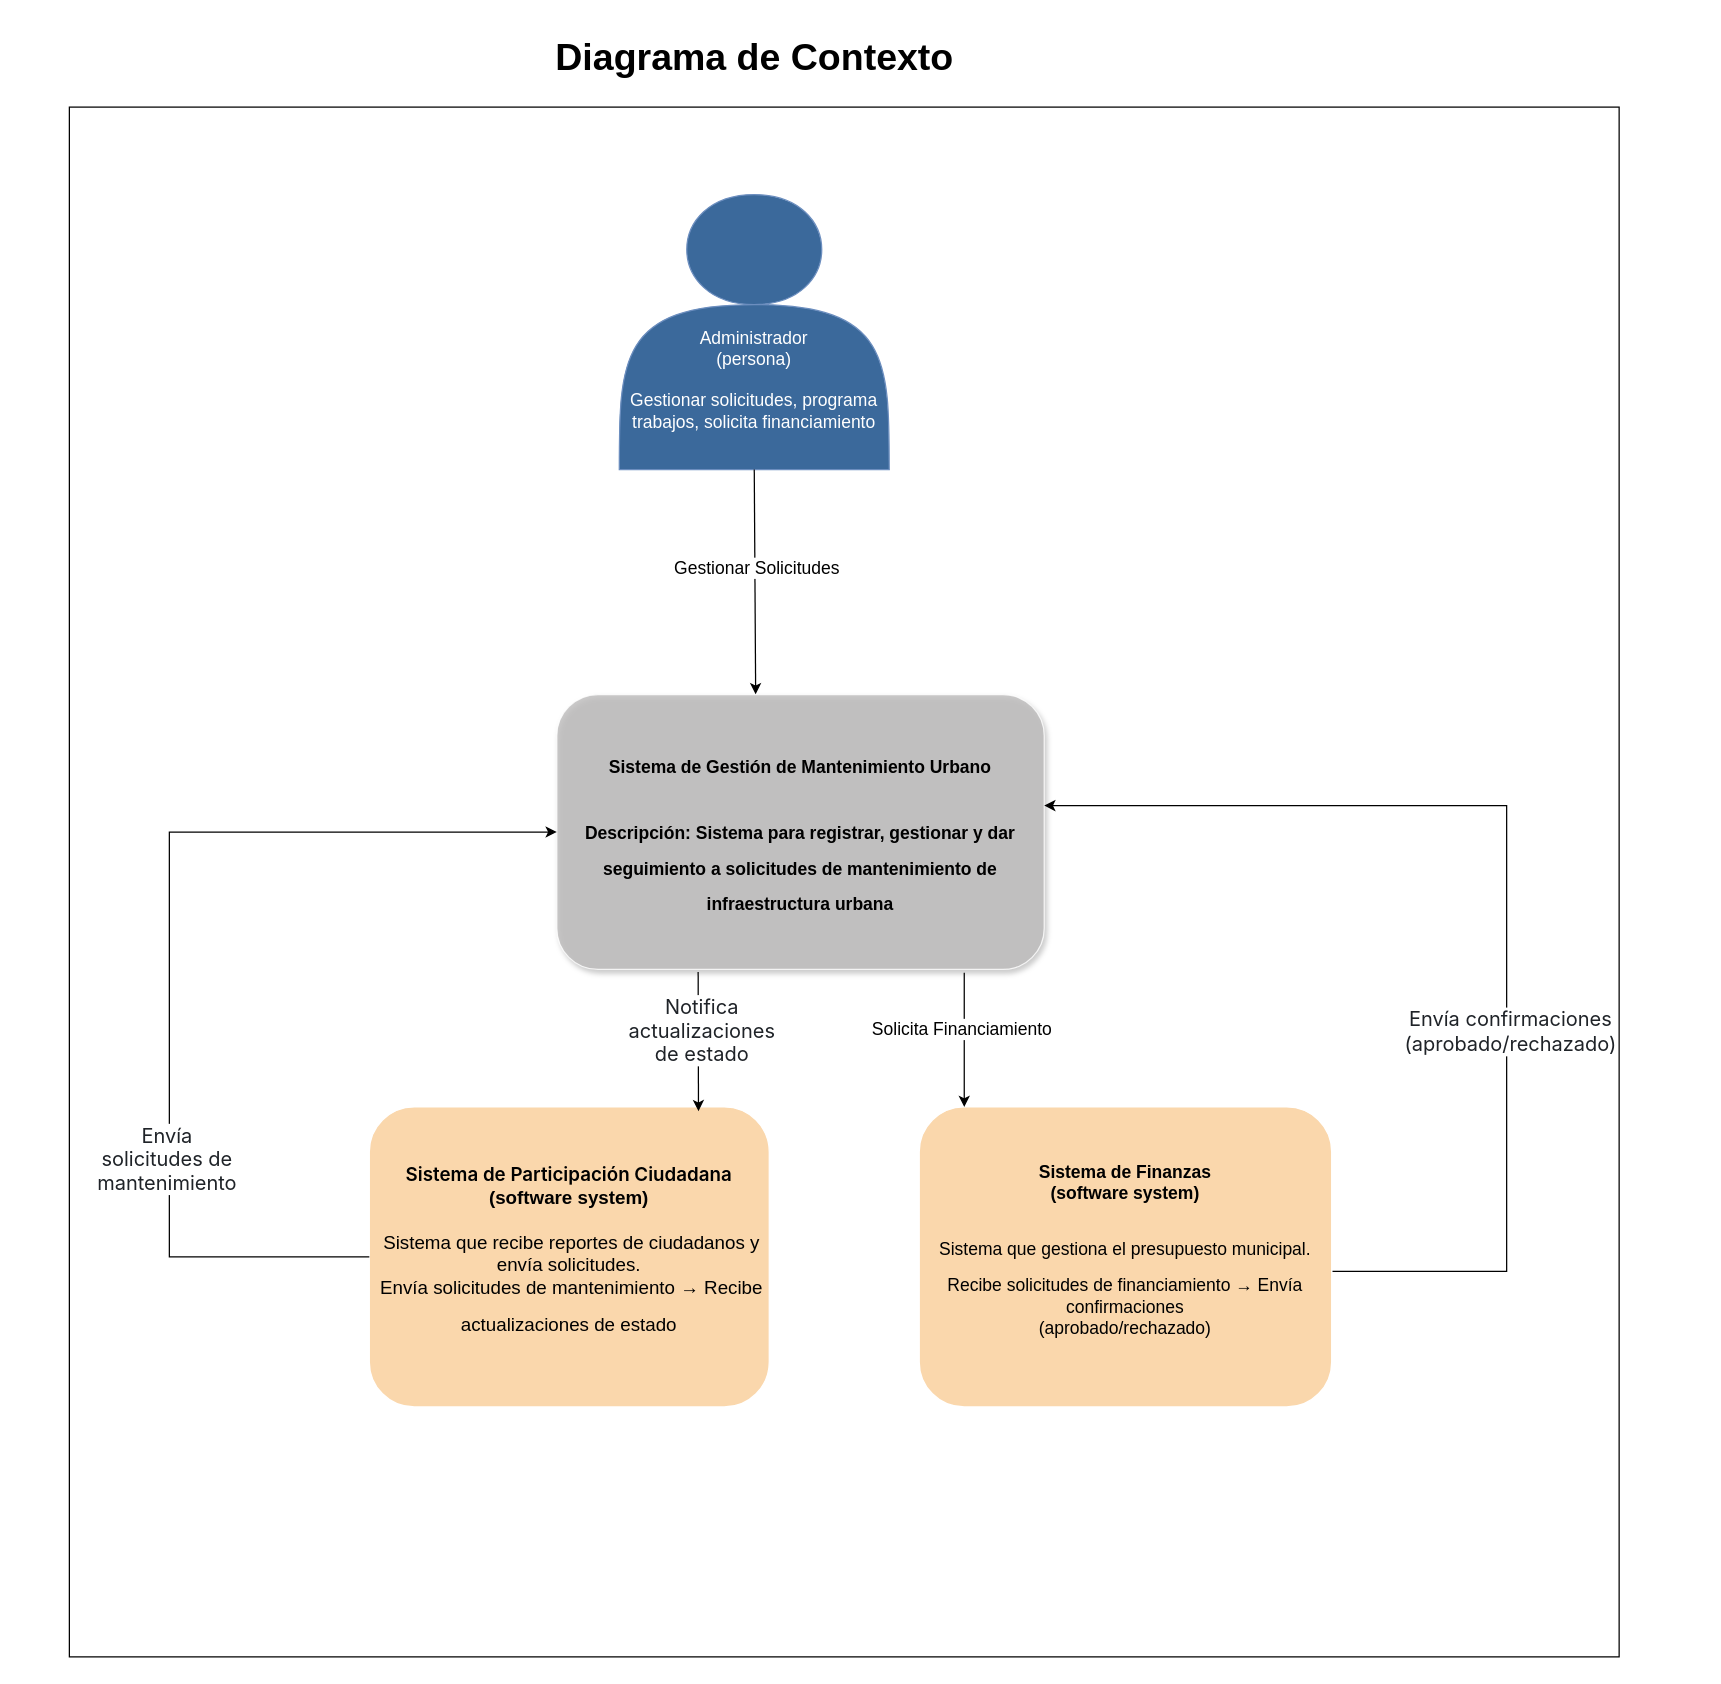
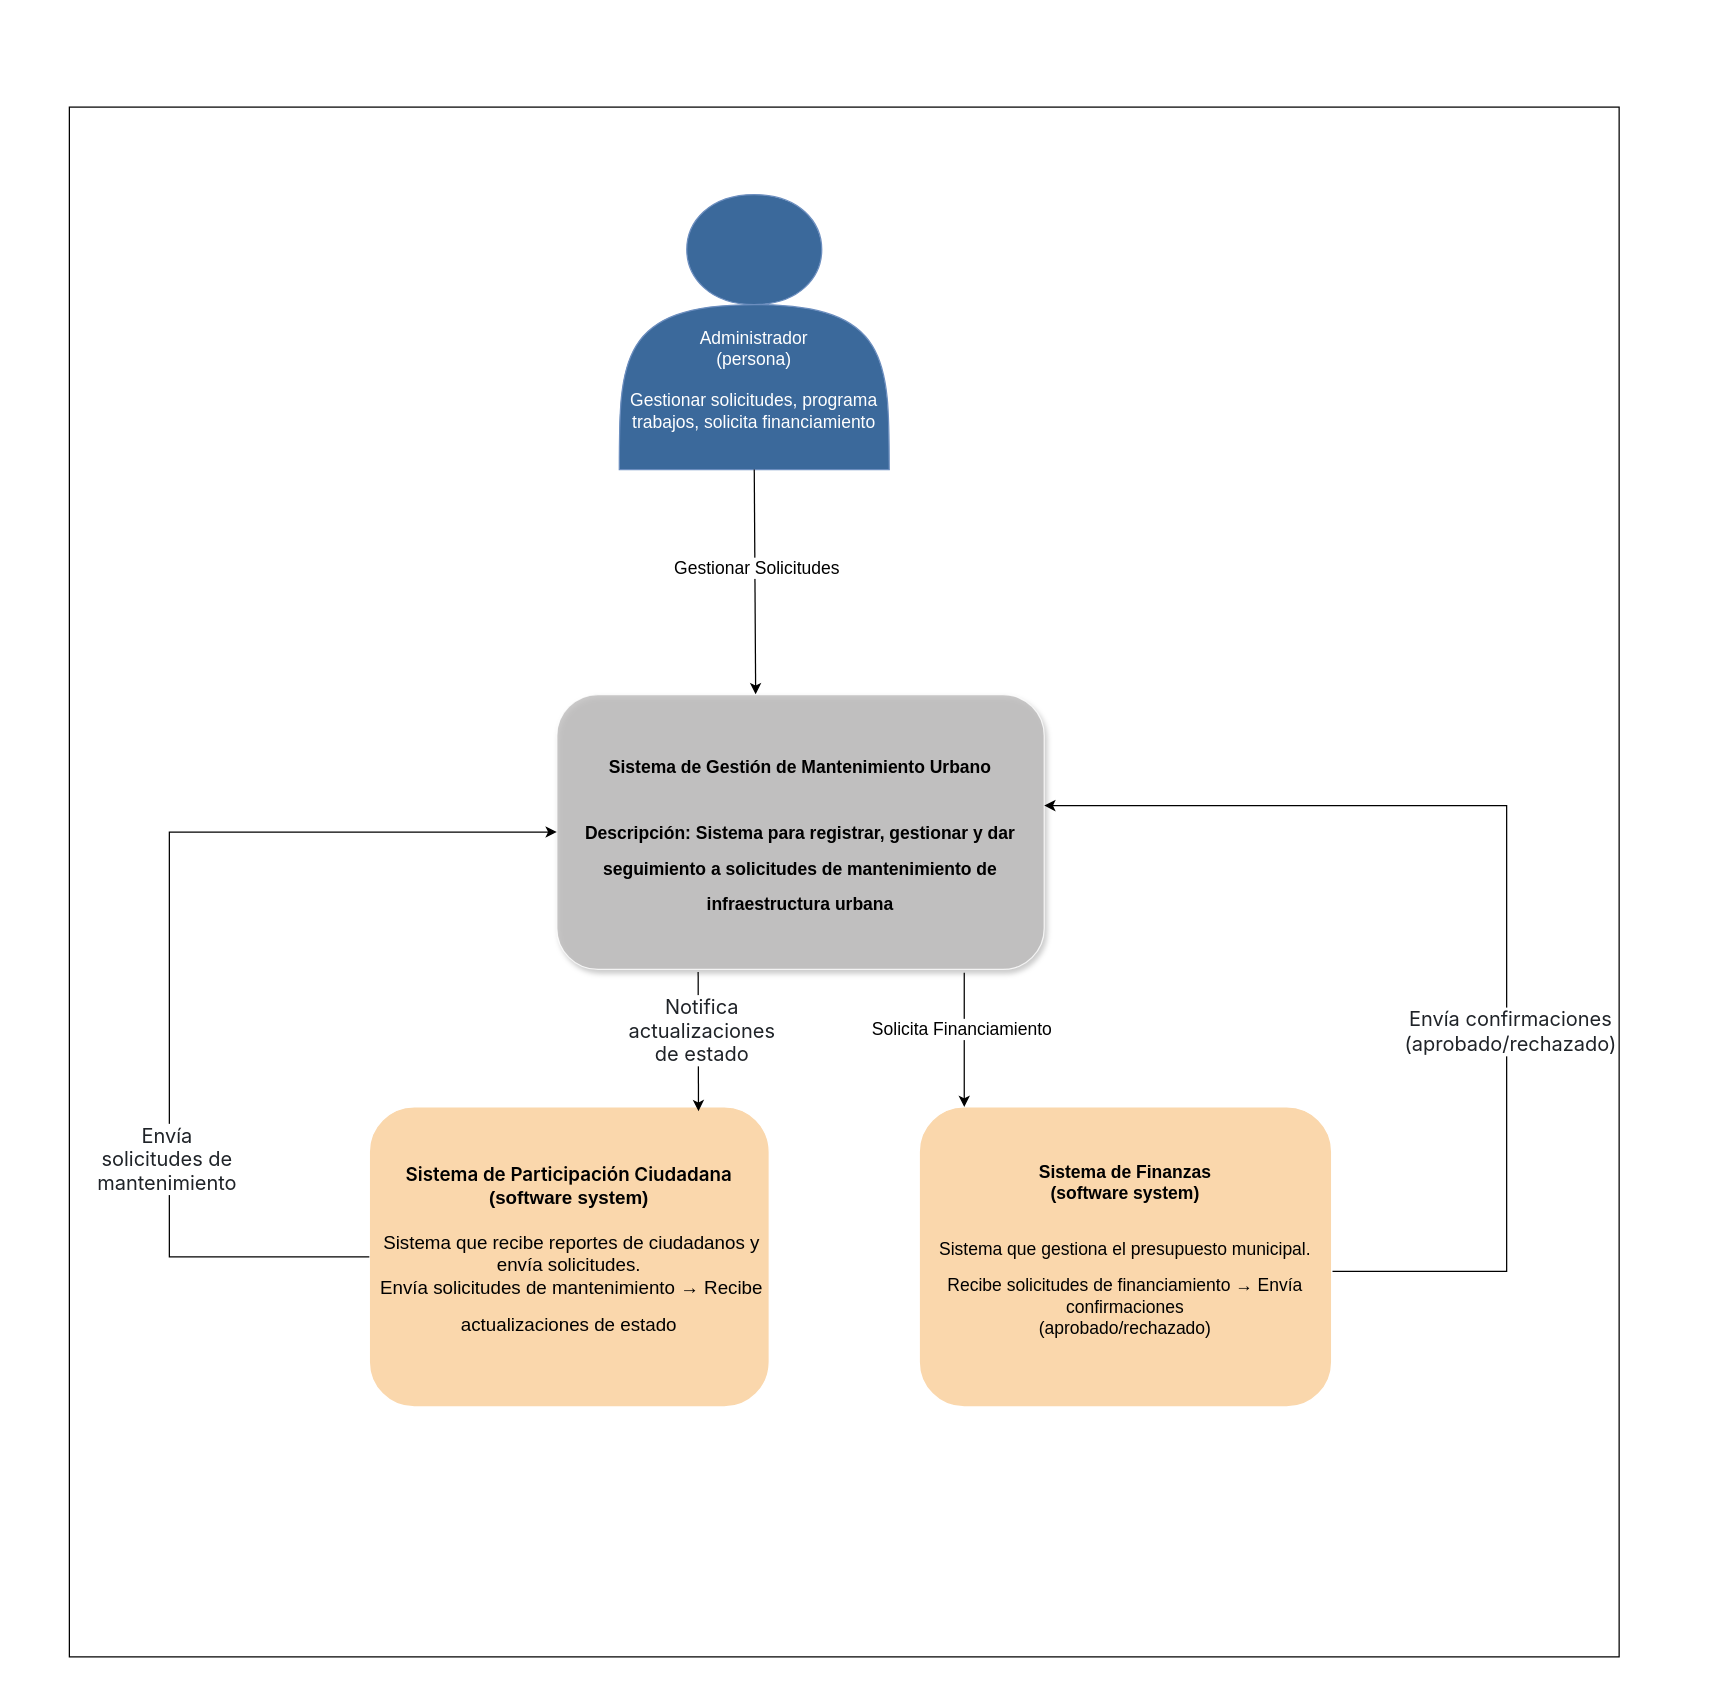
  <mxCell id="0" />
  <mxCell id="1" parent="0" />
  <mxCell id="2" value="" style="whiteSpace=wrap;html=1;aspect=fixed;" parent="1" vertex="1"><mxGeometry x="20" y="85" width="1240" height="1240" as="geometry" /></mxCell>
  <mxCell id="3" value="&lt;div&gt;&lt;br&gt;&lt;/div&gt;&lt;div&gt;&lt;br&gt;&lt;/div&gt;&lt;div&gt;&lt;br&gt;&lt;/div&gt;&lt;div&gt;&lt;br&gt;&lt;/div&gt;&lt;div&gt;&lt;br&gt;&lt;/div&gt;&lt;div&gt;&lt;font style=&quot;font-size: 14px;&quot;&gt;&lt;br&gt;&lt;/font&gt;&lt;/div&gt;&lt;font style=&quot;font-size: 14px;&quot;&gt;Administrador&lt;br&gt;&lt;/font&gt;&lt;div&gt;&lt;font style=&quot;font-size: 14px;&quot;&gt;(persona)&lt;/font&gt;&lt;/div&gt;&lt;div&gt;&lt;font style=&quot;font-size: 14px;&quot;&gt;&lt;br&gt;&lt;/font&gt;&lt;/div&gt;&lt;div&gt;&lt;span style=&quot;background-color: transparent; color: light-dark(rgb(255, 255, 255), rgb(237, 237, 237));&quot;&gt;&lt;font style=&quot;font-size: 14px;&quot;&gt;Gestionar solicitudes, programa trabajos, solicita financiamiento&lt;/font&gt;&lt;/span&gt;&lt;/div&gt;" style="shape=actor;whiteSpace=wrap;html=1;fillColor=light-dark(#3b699b, #ededed);strokeColor=#6C8EBF;fontColor=light-dark(#FFFFFF,#EDEDED);fontSize=10;" parent="1" vertex="1"><mxGeometry x="460" y="155" width="216" height="220" as="geometry" /></mxCell>
  <mxCell id="4" value="&lt;h1&gt;&lt;p class=&quot;MsoNormal&quot;&gt;&lt;font style=&quot;font-size: 14px;&quot;&gt;&lt;b style=&quot;&quot;&gt;Sistema de Gestión de Mantenimiento Urbano&lt;/b&gt;&lt;/font&gt;&lt;/p&gt;&lt;p class=&quot;MsoNormal&quot;&gt;&lt;font style=&quot;font-size: 14px;&quot;&gt;Descripción: Sistema para registrar, gestionar y dar&lt;br&gt;seguimiento a solicitudes de mantenimiento de infraestructura urbana&lt;/font&gt;&lt;/p&gt;&lt;/h1&gt;" style="rounded=1;whiteSpace=wrap;html=1;gradientColor=none;shadow=1;glass=0;strokeColor=light-dark(#ffffff, #ededed);gradientDirection=north;align=center;fillColor=light-dark(#bdbcbc, #ededed);opacity=80;" parent="1" vertex="1"><mxGeometry x="410" y="555" width="390" height="220" as="geometry" /></mxCell>
  <mxCell id="5" value="&lt;font style=&quot;font-size: 15px; color: rgb(0, 0, 0);&quot;&gt;&lt;span style=&quot;box-sizing: border-box; font-weight: 600; font-family: -apple-system, BlinkMacSystemFont, &amp;quot;Segoe UI&amp;quot;, &amp;quot;Noto Sans&amp;quot;, Helvetica, Arial, sans-serif, &amp;quot;Apple Color Emoji&amp;quot;, &amp;quot;Segoe UI Emoji&amp;quot;; text-align: left;&quot;&gt;&lt;font style=&quot;&quot;&gt;Sistema de Participación Ciudadana&lt;/font&gt;&lt;/span&gt;&lt;br&gt;&lt;/font&gt;&lt;div&gt;&lt;b&gt;&lt;font style=&quot;font-size: 15px; color: rgb(0, 0, 0);&quot;&gt;(software system)&lt;/font&gt;&lt;/b&gt;&lt;/div&gt;&lt;div&gt;&lt;b&gt;&lt;font style=&quot;font-size: 15px;&quot;&gt;&lt;br&gt;&lt;/font&gt;&lt;/b&gt;&lt;/div&gt;&lt;div&gt;&lt;span style=&quot;background-color: transparent; color: light-dark(rgb(0, 0, 0), rgb(255, 255, 255));&quot;&gt;&lt;font style=&quot;font-size: 15px;&quot;&gt;&amp;nbsp;Sistema que recibe reportes de ciudadanos y&lt;br&gt;envía solicitudes.&lt;/font&gt;&lt;/span&gt;&lt;/div&gt;&lt;div&gt;&lt;span style=&quot;font-size: 15px; background-color: transparent; color: light-dark(rgb(0, 0, 0), rgb(255, 255, 255));&quot;&gt;&amp;nbsp;Envía solicitudes de mantenimiento → Recibe&lt;/span&gt;&lt;/div&gt;&lt;div&gt;&lt;p class=&quot;MsoNormal&quot;&gt;&lt;font style=&quot;font-size: 15px;&quot;&gt;actualizaciones de estado&lt;/font&gt;&lt;/p&gt;&lt;/div&gt;" style="rounded=1;whiteSpace=wrap;html=1;strokeColor=light-dark(#ffffff, #c98531);fillColor=#fad7ac;" parent="1" vertex="1"><mxGeometry x="260" y="885" width="320" height="240" as="geometry" /></mxCell>
  <mxCell id="6" value="&lt;b&gt;&lt;font style=&quot;font-size: 14px;&quot;&gt;Sistema de Finanzas&lt;/font&gt;&lt;/b&gt;&lt;div&gt;&lt;b&gt;&lt;font style=&quot;font-size: 14px;&quot;&gt;(software system)&lt;/font&gt;&lt;/b&gt;&lt;/div&gt;&lt;div&gt;&lt;font style=&quot;font-size: 14px;&quot;&gt;&lt;br&gt;&lt;/font&gt;&lt;/div&gt;&lt;div&gt;&lt;p class=&quot;MsoNormal&quot;&gt;&lt;font style=&quot;font-size: 14px;&quot;&gt;Sistema que gestiona el presupuesto municipal.&lt;/font&gt;&lt;/p&gt;&lt;p class=&quot;MsoNormal&quot;&gt;&lt;font style=&quot;font-size: 14px;&quot;&gt;Recibe solicitudes de financiamiento → Envía confirmaciones&lt;br&gt;(aprobado/rechazado)&lt;/font&gt;&lt;/p&gt;&lt;/div&gt;" style="rounded=1;whiteSpace=wrap;html=1;fillColor=#fad7ac;strokeColor=light-dark(#ffffff, #c98531);" parent="1" vertex="1"><mxGeometry x="700" y="885" width="330" height="240" as="geometry" /></mxCell>
  <mxCell id="7" value="" style="endArrow=classic;html=1;rounded=0;exitX=0.5;exitY=1;exitDx=0;exitDy=0;entryX=0.408;entryY=-0.001;entryDx=0;entryDy=0;entryPerimeter=0;" parent="1" source="3" target="4" edge="1"><mxGeometry width="50" height="50" relative="1" as="geometry"><mxPoint x="640" y="535" as="sourcePoint" /><mxPoint x="690" y="485" as="targetPoint" /></mxGeometry></mxCell>
  <mxCell id="8" value="&lt;font style=&quot;font-size: 14px;&quot;&gt;Gestionar Solicitudes&lt;/font&gt;" style="edgeLabel;html=1;align=center;verticalAlign=middle;resizable=0;points=[];" parent="7" connectable="0" vertex="1"><mxGeometry x="-0.058" y="1" relative="1" as="geometry"><mxPoint y="-6" as="offset" /></mxGeometry></mxCell>
  <mxCell id="9" value="" style="endArrow=classic;html=1;rounded=0;exitX=0.29;exitY=1.009;exitDx=0;exitDy=0;exitPerimeter=0;entryX=0.823;entryY=0.014;entryDx=0;entryDy=0;entryPerimeter=0;" parent="1" source="4" target="5" edge="1"><mxGeometry width="50" height="50" relative="1" as="geometry"><mxPoint x="390" y="825" as="sourcePoint" /><mxPoint x="523" y="885" as="targetPoint" /></mxGeometry></mxCell>
  <mxCell id="10" value="&lt;span style=&quot;color: rgb(31, 35, 40); font-family: -apple-system, BlinkMacSystemFont, &amp;quot;Segoe UI&amp;quot;, &amp;quot;Noto Sans&amp;quot;, Helvetica, Arial, sans-serif, &amp;quot;Apple Color Emoji&amp;quot;, &amp;quot;Segoe UI Emoji&amp;quot;; font-size: 16px; text-align: left; text-wrap-mode: wrap;&quot;&gt;Notifica actualizaciones de estado&lt;/span&gt;" style="edgeLabel;html=1;align=center;verticalAlign=middle;resizable=0;points=[];" parent="9" connectable="0" vertex="1"><mxGeometry x="-0.163" y="2" relative="1" as="geometry"><mxPoint as="offset" /></mxGeometry></mxCell>
  <mxCell id="11" value="" style="endArrow=classic;html=1;rounded=0;exitX=0.836;exitY=1.012;exitDx=0;exitDy=0;exitPerimeter=0;" parent="1" source="4" edge="1"><mxGeometry width="50" height="50" relative="1" as="geometry"><mxPoint x="920" y="785" as="sourcePoint" /><mxPoint x="736" y="885" as="targetPoint" /></mxGeometry></mxCell>
  <mxCell id="12" value="&lt;font style=&quot;font-size: 14px;&quot;&gt;Solicita Financiamiento&amp;nbsp;&lt;/font&gt;" style="edgeLabel;html=1;align=center;verticalAlign=middle;resizable=0;points=[];" parent="11" connectable="0" vertex="1"><mxGeometry x="-0.16" y="-1" relative="1" as="geometry"><mxPoint as="offset" /></mxGeometry></mxCell>
  <mxCell id="13" value="" style="endArrow=classic;html=1;rounded=0;edgeStyle=orthogonalEdgeStyle;exitX=0;exitY=0.5;exitDx=0;exitDy=0;entryX=0;entryY=0.5;entryDx=0;entryDy=0;" parent="1" source="5" target="4" edge="1"><mxGeometry width="50" height="50" relative="1" as="geometry"><mxPoint x="260" y="805" as="sourcePoint" /><mxPoint x="310" y="755" as="targetPoint" /><Array as="points"><mxPoint x="100" y="1005" /><mxPoint x="100" y="665" /></Array></mxGeometry></mxCell>
  <mxCell id="14" value="&lt;span style=&quot;color: rgb(31, 35, 40); font-family: -apple-system, BlinkMacSystemFont, &amp;quot;Segoe UI&amp;quot;, &amp;quot;Noto Sans&amp;quot;, Helvetica, Arial, sans-serif, &amp;quot;Apple Color Emoji&amp;quot;, &amp;quot;Segoe UI Emoji&amp;quot;; font-size: 16px; text-align: left; text-wrap-mode: wrap;&quot;&gt;Envía solicitudes de mantenimiento&lt;/span&gt;" style="edgeLabel;html=1;align=center;verticalAlign=middle;resizable=0;points=[];" parent="13" connectable="0" vertex="1"><mxGeometry x="-0.409" y="3" relative="1" as="geometry"><mxPoint as="offset" /></mxGeometry></mxCell>
  <mxCell id="15" value="" style="endArrow=classic;html=1;rounded=0;exitX=1.002;exitY=0.548;exitDx=0;exitDy=0;exitPerimeter=0;edgeStyle=orthogonalEdgeStyle;entryX=1;entryY=0.404;entryDx=0;entryDy=0;entryPerimeter=0;" parent="1" source="6" target="4" edge="1"><mxGeometry width="50" height="50" relative="1" as="geometry"><mxPoint x="1060" y="1005" as="sourcePoint" /><mxPoint x="1180" y="715" as="targetPoint" /><Array as="points"><mxPoint x="1170" y="1017" /><mxPoint x="1170" y="644" /></Array></mxGeometry></mxCell>
  <mxCell id="16" value="&lt;span style=&quot;color: rgb(31, 35, 40); font-family: -apple-system, BlinkMacSystemFont, &amp;quot;Segoe UI&amp;quot;, &amp;quot;Noto Sans&amp;quot;, Helvetica, Arial, sans-serif, &amp;quot;Apple Color Emoji&amp;quot;, &amp;quot;Segoe UI Emoji&amp;quot;; font-size: 16px; text-align: left; text-wrap-mode: wrap;&quot;&gt;Envía confirmaciones (aprobado/rechazado)&lt;/span&gt;" style="edgeLabel;html=1;align=center;verticalAlign=middle;resizable=0;points=[];" parent="15" connectable="0" vertex="1"><mxGeometry x="-0.246" y="-2" relative="1" as="geometry"><mxPoint y="1" as="offset" /></mxGeometry></mxCell>
- <mxCell id="17" value="&lt;font&gt;Diagrama de Contexto&lt;/font&gt;" style="text;html=1;align=center;verticalAlign=middle;resizable=0;points=[];autosize=1;strokeColor=none;fillColor=none;fontSize=30;fontStyle=1" vertex="1" parent="1"><mxGeometry x="408" y="20" width="320" height="50" as="geometry" /></mxCell>
